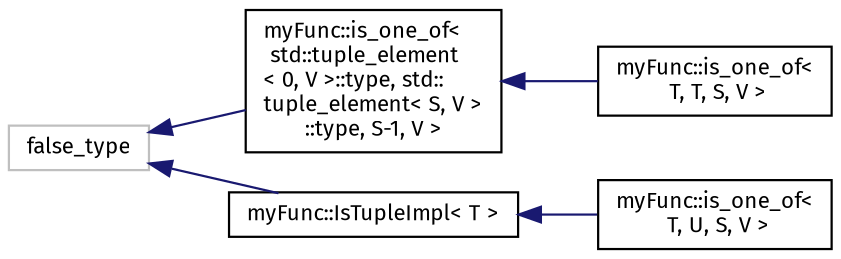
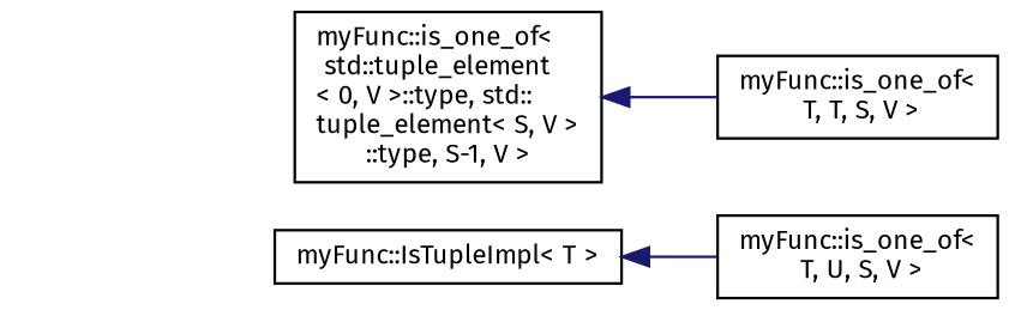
  digraph {
    fontname="Fira Sans"
    rankdir=LR
    node [color=black fillcolor=white fontname="Fira Sans" fontsize=10 shape=record style=filled]
    edge [color=midnightblue dir=back fontname="Fira Sans" fontsize=10 labelfontname=Helvetica labelfontsize=10 style=solid]
-   n1 [color=grey75 height=0.2 label=false_type width=0.4]
    n2 [height=0.2 label="myFunc::is_one_of\<\l std::tuple_element\l\< 0, V \>::type, std::\ltuple_element\< S, V \>\l::type, S-1, V \>" width=0.4]
    n3 [height=0.2 label="myFunc::IsTupleImpl\< T \>" width=0.4]
    n4 [height=0.2 label="myFunc::is_one_of\<\l T, T, S, V \>" width=0.4]
    n5 [height=0.2 label="myFunc::is_one_of\<\l T, U, S, V \>" width=0.4]
-   n1 -> n2
-   n1 -> n3
    n2 -> n4
    n3 -> n5
  }
